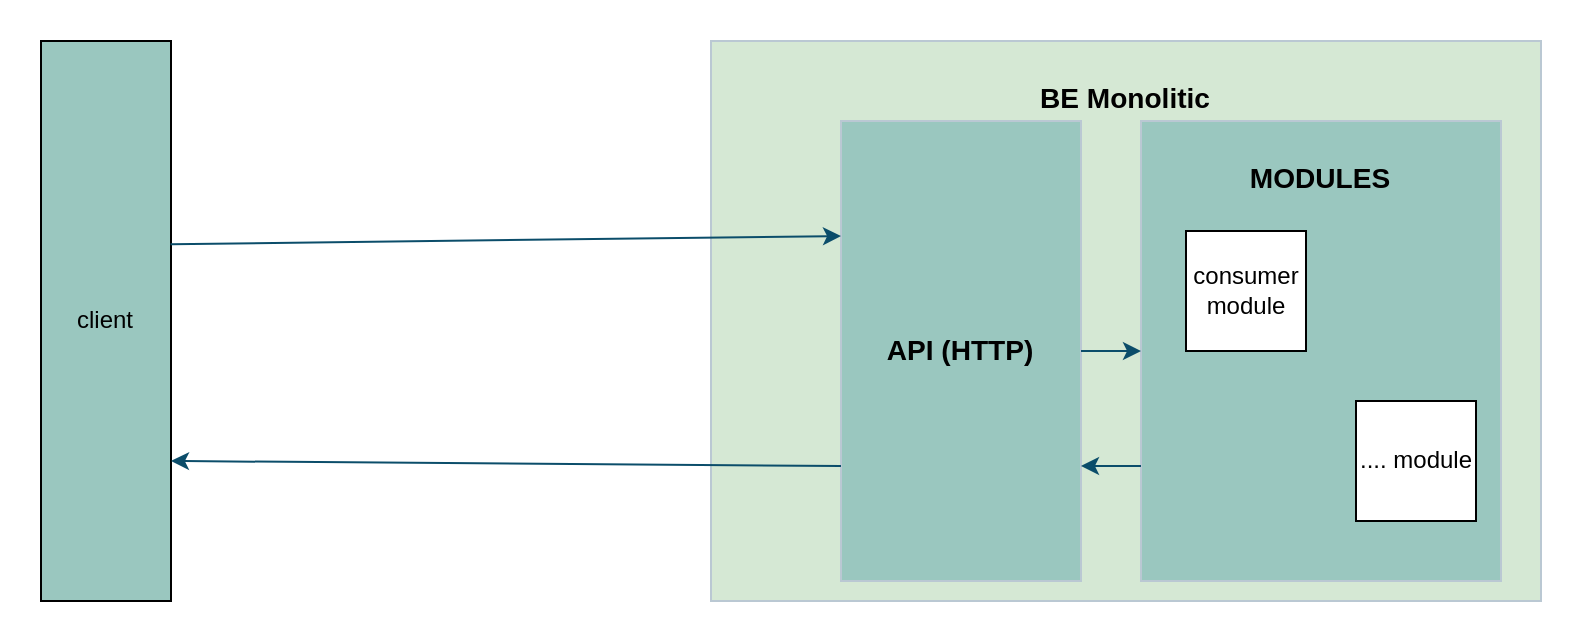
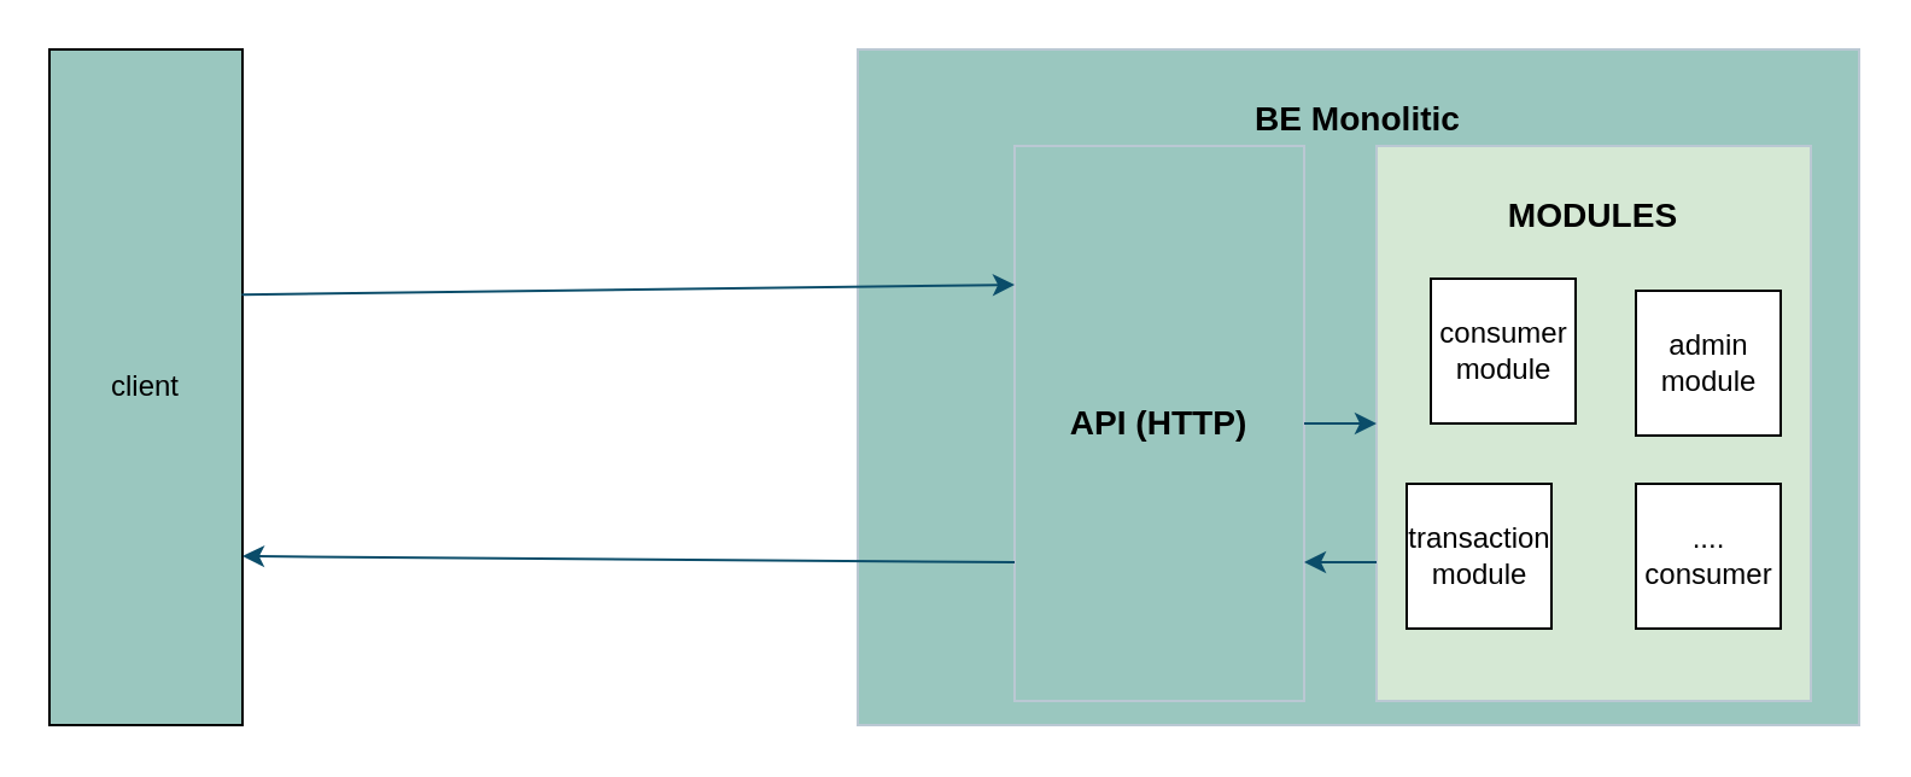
  <mxCell id="0" />
  <mxCell id="1" parent="0" />
- <mxCell id="2" value="client" style="rounded=0;whiteSpace=wrap;html=1;fillColor=#9AC7BF;" vertex="1" parent="1"><mxGeometry x="20" y="20" width="65" height="280" as="geometry" /></mxCell>
- <mxCell id="3" value="&lt;h3&gt;&lt;font color=&quot;#000000&quot;&gt;BE Monolitic&lt;/font&gt;&lt;/h3&gt;" style="rounded=0;whiteSpace=wrap;html=1;strokeColor=#BAC8D3;fontColor=#EEEEEE;fillColor=#D5E8D4;verticalAlign=top;" vertex="1" parent="1"><mxGeometry x="355" y="20" width="415" height="280" as="geometry" /></mxCell>
+ <mxCell id="2" value="client" style="rounded=0;whiteSpace=wrap;html=1;fillColor=#9AC7BF;" vertex="1" parent="1"><mxGeometry x="20" y="20" width="80" height="280" as="geometry" /></mxCell>
+ <mxCell id="3" value="&lt;h3&gt;&lt;font color=&quot;#000000&quot;&gt;BE Monolitic&lt;/font&gt;&lt;/h3&gt;" style="rounded=0;whiteSpace=wrap;html=1;strokeColor=#BAC8D3;fontColor=#EEEEEE;fillColor=#9ac7bf;verticalAlign=top;" vertex="1" parent="1"><mxGeometry x="355" y="20" width="415" height="280" as="geometry" /></mxCell>
  <mxCell id="4" value="&lt;h3&gt;&lt;font color=&quot;#000000&quot;&gt;API (HTTP)&lt;/font&gt;&lt;/h3&gt;" style="rounded=0;whiteSpace=wrap;html=1;strokeColor=#BAC8D3;fontColor=#EEEEEE;fillColor=#9AC7BF;" vertex="1" parent="1"><mxGeometry x="420" y="60" width="120" height="230" as="geometry" /></mxCell>
- <mxCell id="5" value="&lt;h3&gt;&lt;font color=&quot;#000000&quot;&gt;MODULES&lt;/font&gt;&lt;/h3&gt;" style="rounded=0;whiteSpace=wrap;html=1;strokeColor=#BAC8D3;fontColor=#EEEEEE;fillColor=#9AC7BF;verticalAlign=top;" vertex="1" parent="1"><mxGeometry x="570" y="60" width="180" height="230" as="geometry" /></mxCell>
- <mxCell id="7" value=".... module" style="whiteSpace=wrap;html=1;aspect=fixed;" vertex="1" parent="1"><mxGeometry x="677.5" y="200" width="60" height="60" as="geometry" /></mxCell>
+ <mxCell id="5" value="&lt;h3&gt;&lt;font color=&quot;#000000&quot;&gt;MODULES&lt;/font&gt;&lt;/h3&gt;" style="rounded=0;whiteSpace=wrap;html=1;strokeColor=#BAC8D3;fontColor=#EEEEEE;fillColor=#d5e8d4;verticalAlign=top;" vertex="1" parent="1"><mxGeometry x="570" y="60" width="180" height="230" as="geometry" /></mxCell>
+ <mxCell id="6" value="transaction module" style="whiteSpace=wrap;html=1;aspect=fixed;" vertex="1" parent="1"><mxGeometry x="582.5" y="200" width="60" height="60" as="geometry" /></mxCell>
+ <mxCell id="7" value=".... consumer" style="whiteSpace=wrap;html=1;aspect=fixed;" vertex="1" parent="1"><mxGeometry x="677.5" y="200" width="60" height="60" as="geometry" /></mxCell>
  <mxCell id="8" value="consumer module" style="whiteSpace=wrap;html=1;aspect=fixed;" vertex="1" parent="1"><mxGeometry x="592.5" y="115" width="60" height="60" as="geometry" /></mxCell>
+ <mxCell id="9" value="admin module" style="whiteSpace=wrap;html=1;aspect=fixed;" vertex="1" parent="1"><mxGeometry x="677.5" y="120" width="60" height="60" as="geometry" /></mxCell>
  <mxCell id="10" value="" style="endArrow=classic;html=1;rounded=0;strokeColor=#0B4D6A;entryX=0;entryY=0.5;entryDx=0;entryDy=0;exitX=1;exitY=0.5;exitDx=0;exitDy=0;" edge="1" parent="1" source="4" target="5"><mxGeometry width="50" height="50" relative="1" as="geometry"><mxPoint x="280" y="180" as="sourcePoint" /><mxPoint x="330" y="130" as="targetPoint" /></mxGeometry></mxCell>
  <mxCell id="11" value="" style="endArrow=classic;html=1;rounded=0;strokeColor=#0B4D6A;entryX=1;entryY=0.75;entryDx=0;entryDy=0;exitX=0;exitY=0.75;exitDx=0;exitDy=0;" edge="1" parent="1" source="5" target="4"><mxGeometry width="50" height="50" relative="1" as="geometry"><mxPoint x="490" y="185" as="sourcePoint" /><mxPoint x="580" y="185" as="targetPoint" /></mxGeometry></mxCell>
  <mxCell id="12" value="" style="endArrow=classic;html=1;rounded=0;strokeColor=#0B4D6A;entryX=0;entryY=0.25;entryDx=0;entryDy=0;exitX=0.996;exitY=0.363;exitDx=0;exitDy=0;exitPerimeter=0;" edge="1" parent="1" source="2" target="4"><mxGeometry width="50" height="50" relative="1" as="geometry"><mxPoint x="150" y="160" as="sourcePoint" /><mxPoint x="200" y="110" as="targetPoint" /></mxGeometry></mxCell>
  <mxCell id="13" value="" style="endArrow=classic;html=1;rounded=0;strokeColor=#0B4D6A;entryX=1;entryY=0.75;entryDx=0;entryDy=0;exitX=0;exitY=0.75;exitDx=0;exitDy=0;" edge="1" parent="1" source="4" target="2"><mxGeometry width="50" height="50" relative="1" as="geometry"><mxPoint x="110" y="185" as="sourcePoint" /><mxPoint x="370" y="185" as="targetPoint" /></mxGeometry></mxCell>
